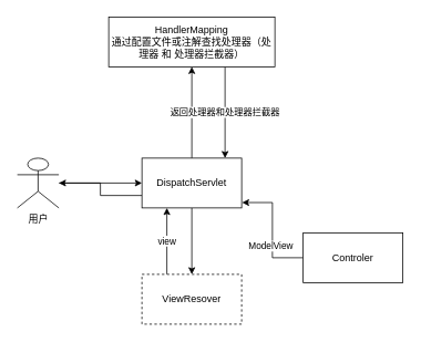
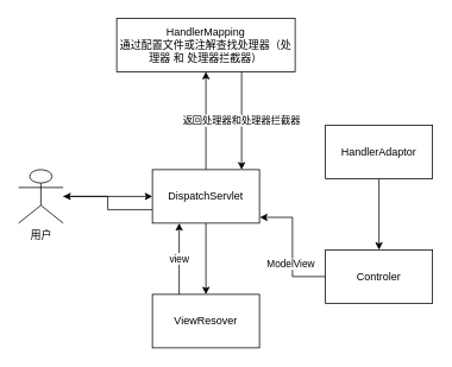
  <mxCell id="0" />
  <mxCell id="1" parent="0" />
  <mxCell id="2" style="edgeStyle=orthogonalEdgeStyle;rounded=0;orthogonalLoop=1;jettySize=auto;html=1;" edge="1" parent="1" source="3" target="7"><mxGeometry relative="1" as="geometry"><mxPoint x="190" y="220" as="targetPoint" /></mxGeometry></mxCell>
  <mxCell id="3" value="用户" style="shape=umlActor;verticalLabelPosition=bottom;verticalAlign=top;html=1;outlineConnect=0;" vertex="1" parent="1"><mxGeometry x="20" y="190" width="50" height="60" as="geometry" /></mxCell>
  <mxCell id="4" value="调用" style="edgeStyle=orthogonalEdgeStyle;rounded=0;orthogonalLoop=1;jettySize=auto;html=1;" edge="1" parent="1" source="7" target="9"><mxGeometry relative="1" as="geometry" /></mxCell>
  <mxCell id="5" value="" style="edgeStyle=orthogonalEdgeStyle;rounded=0;orthogonalLoop=1;jettySize=auto;html=1;" edge="1" parent="1" source="7" target="16"><mxGeometry relative="1" as="geometry" /></mxCell>
  <mxCell id="6" style="edgeStyle=orthogonalEdgeStyle;rounded=0;orthogonalLoop=1;jettySize=auto;html=1;exitX=0;exitY=0.75;exitDx=0;exitDy=0;" edge="1" parent="1" source="7" target="3"><mxGeometry relative="1" as="geometry" /></mxCell>
  <mxCell id="7" value="DispatchServlet" style="rounded=0;whiteSpace=wrap;html=1;" vertex="1" parent="1"><mxGeometry x="170" y="190" width="120" height="60" as="geometry" /></mxCell>
  <mxCell id="8" value="返回处理器和处理器拦截器" style="edgeStyle=orthogonalEdgeStyle;rounded=0;orthogonalLoop=1;jettySize=auto;html=1;" edge="1" parent="1" source="9" target="7"><mxGeometry relative="1" as="geometry"><mxPoint x="460" y="110" as="targetPoint" /><Array as="points"><mxPoint x="270" y="140" /><mxPoint x="270" y="140" /></Array></mxGeometry></mxCell>
  <mxCell id="9" value="HandlerMapping&lt;br&gt;通过配置文件或注解查找处理器（处理器 和 处理器拦截器）" style="rounded=0;whiteSpace=wrap;html=1;" vertex="1" parent="1"><mxGeometry x="130" y="20" width="200" height="60" as="geometry" /></mxCell>
+ <mxCell id="10" value="" style="edgeStyle=orthogonalEdgeStyle;rounded=0;orthogonalLoop=1;jettySize=auto;html=1;" edge="1" parent="1" source="11" target="14"><mxGeometry relative="1" as="geometry" /></mxCell>
+ <mxCell id="11" value="HandlerAdaptor" style="whiteSpace=wrap;html=1;rounded=0;" vertex="1" parent="1"><mxGeometry x="364" y="140" width="120" height="60" as="geometry" /></mxCell>
  <mxCell id="12" style="edgeStyle=orthogonalEdgeStyle;rounded=0;orthogonalLoop=1;jettySize=auto;html=1;exitX=0;exitY=0.5;exitDx=0;exitDy=0;entryX=1.004;entryY=0.892;entryDx=0;entryDy=0;entryPerimeter=0;" edge="1" parent="1" source="14" target="7"><mxGeometry relative="1" as="geometry" /></mxCell>
  <mxCell id="13" value="ModelView" style="edgeLabel;html=1;align=center;verticalAlign=middle;resizable=0;points=[];" vertex="1" connectable="0" parent="12"><mxGeometry x="-0.25" y="3" relative="1" as="geometry"><mxPoint y="1" as="offset" /></mxGeometry></mxCell>
  <mxCell id="14" value="Controler" style="whiteSpace=wrap;html=1;rounded=0;" vertex="1" parent="1"><mxGeometry x="364" y="280" width="120" height="60" as="geometry" /></mxCell>
  <mxCell id="15" value="view" style="edgeStyle=orthogonalEdgeStyle;rounded=0;orthogonalLoop=1;jettySize=auto;html=1;exitX=0.25;exitY=0;exitDx=0;exitDy=0;entryX=0.25;entryY=1;entryDx=0;entryDy=0;" edge="1" parent="1" source="16" target="7"><mxGeometry relative="1" as="geometry" /></mxCell>
- <mxCell id="16" value="ViewResover" style="rounded=0;whiteSpace=wrap;html=1;dashed=1;" vertex="1" parent="1"><mxGeometry x="170" y="330" width="120" height="60" as="geometry" /></mxCell>
+ <mxCell id="16" value="ViewResover" style="rounded=0;whiteSpace=wrap;html=1;" vertex="1" parent="1"><mxGeometry x="170" y="330" width="120" height="60" as="geometry" /></mxCell>
